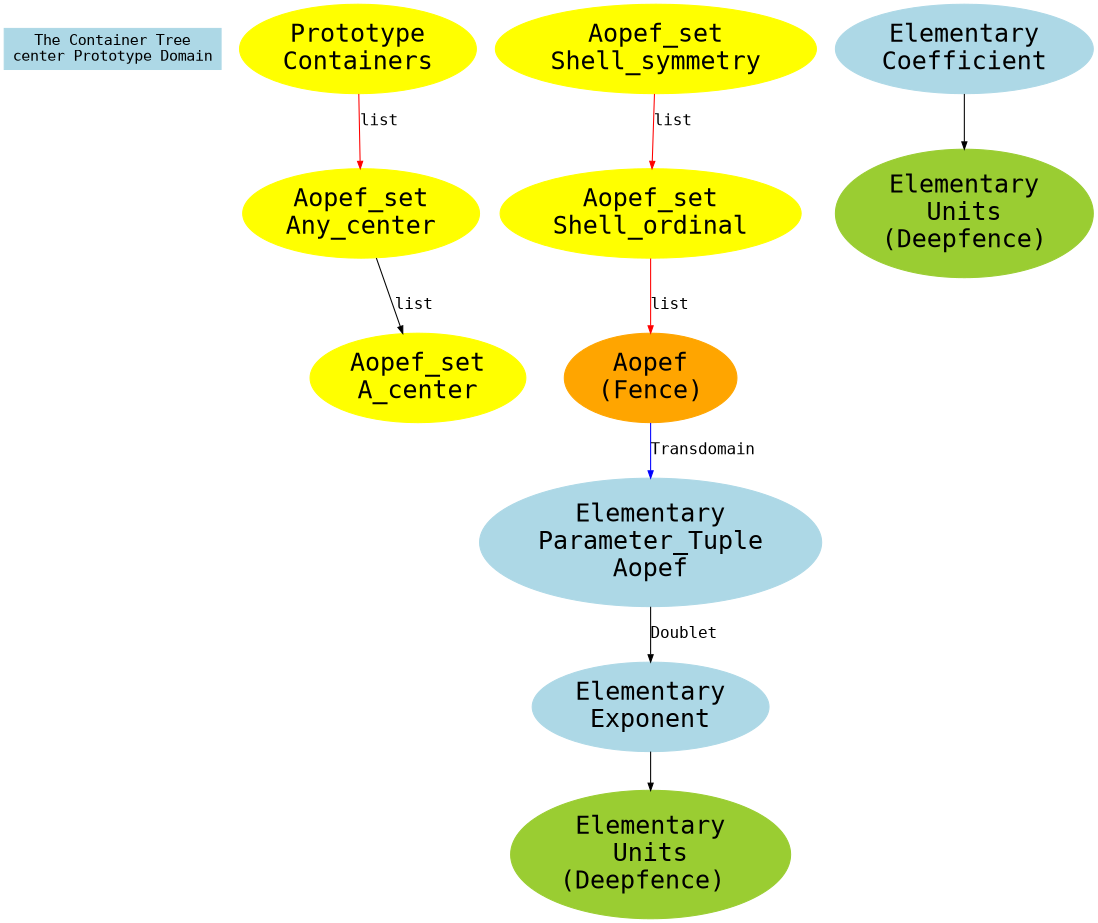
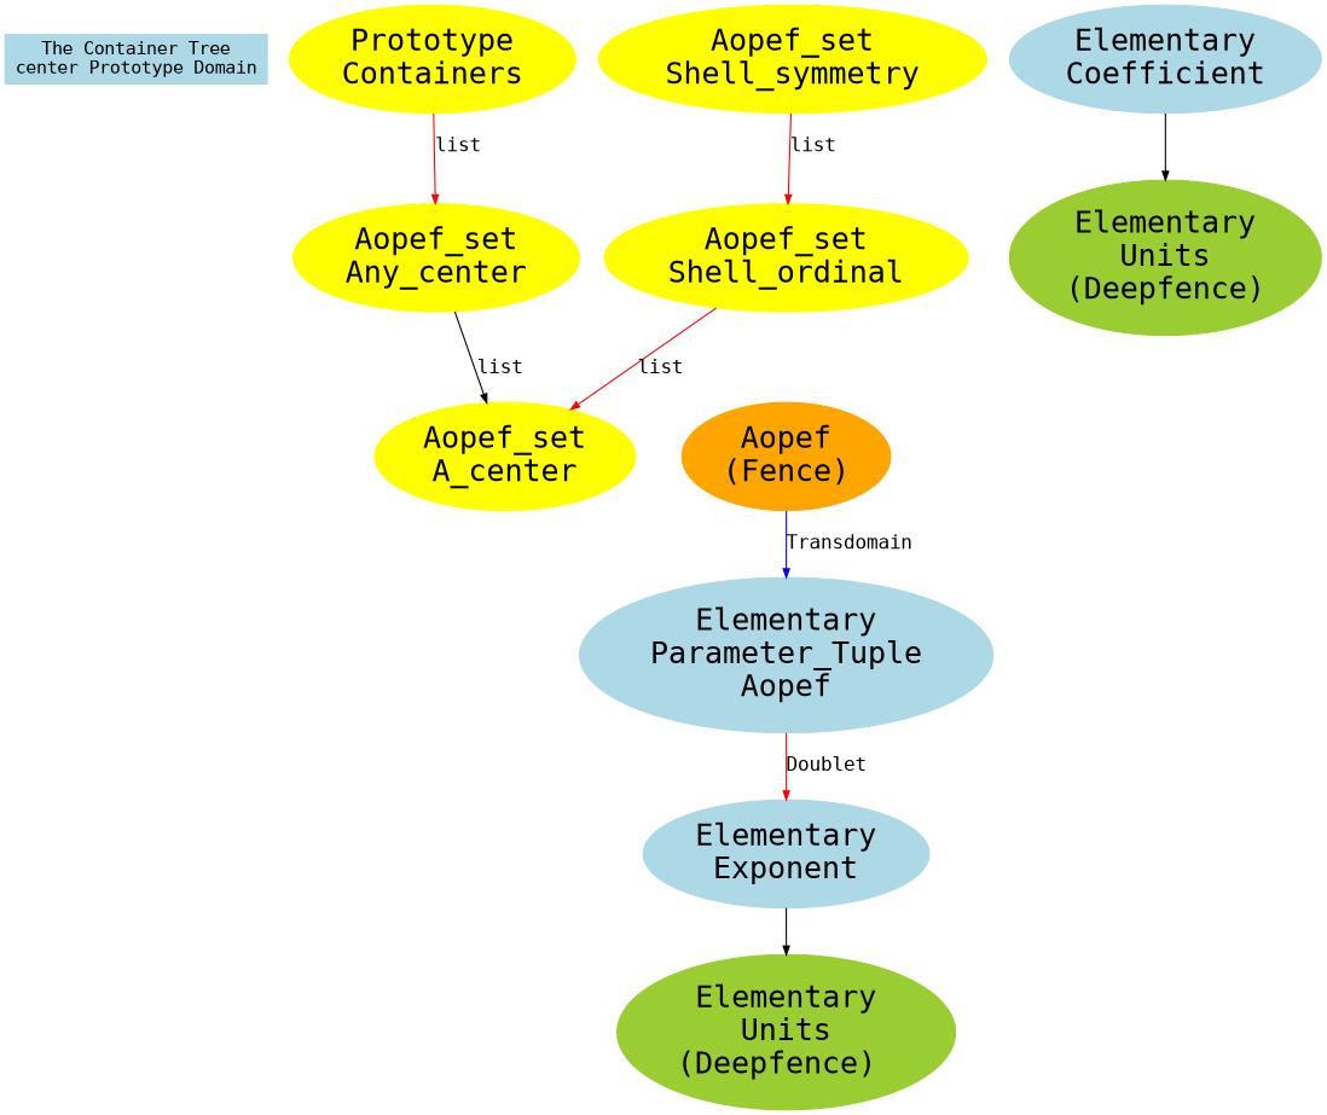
  digraph {
    fontname="DejaVu Sans Mono"
    node [color=yellow fontname="DejaVu Sans Mono" style=filled fontcolor=black fontsize=24]
    edge [arrowsize=0.7 dir=down fontname="DejaVu Sans Mono" fontsize=15]
    n1 [color=lightblue label="The Container Tree\ncenter Prototype Domain" shape=record fontcolor="" fontsize=""]
    "Prototype\nContainers"
    "Aopef_set\nAny_center"
    "Aopef_set\nA_center"
    "Aopef_set\nShell_symmetry"
    "Aopef_set\nShell_ordinal"
    "Aopef\n(Fence)" [color=orange]
    "Elementary\nParameter_Tuple\nAopef" [color=lightblue]
    "Elementary\nExponent" [color=lightblue]
    "Elementary\nCoefficient" [color=lightblue]
    "Elementary\nUnits\n(Deepfence)" [color=yellowgreen]
    "Elementary\nUnits\n(Deepfence) " [color=yellowgreen]
    "Prototype\nContainers" -> "Aopef_set\nAny_center" [color=red label=list]
    "Aopef_set\nAny_center" -> "Aopef_set\nA_center" [color=black label=list]
    "Aopef_set\nShell_symmetry" -> "Aopef_set\nShell_ordinal" [color=red label=list]
-   "Aopef_set\nShell_ordinal" -> "Aopef\n(Fence)" [color=red label=list]
+   "Aopef_set\nShell_ordinal" -> "Aopef_set\nA_center" [color=red label=list]
    "Aopef\n(Fence)" -> "Elementary\nParameter_Tuple\nAopef" [color=Blue label=Transdomain]
-   "Elementary\nParameter_Tuple\nAopef" -> "Elementary\nExponent" [label=Doublet]
+   "Elementary\nParameter_Tuple\nAopef" -> "Elementary\nExponent" [label=Doublet color=red]
    "Elementary\nExponent" -> "Elementary\nUnits\n(Deepfence) "
    "Elementary\nCoefficient" -> "Elementary\nUnits\n(Deepfence)"
  }
